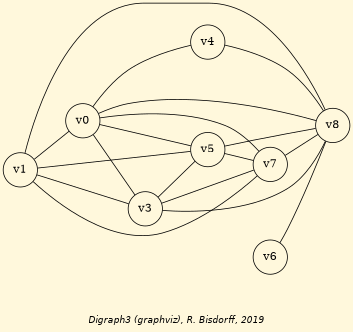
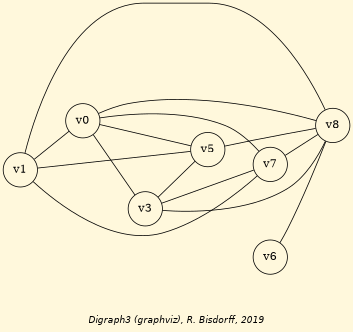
  strict graph {
    bgcolor=cornsilk
    fontname="Helvetica-Oblique"
    fontsize=12
    label="\nDigraph3 (graphviz), R. Bisdorff, 2019"
    rankdir=LR
    node [shape=circle]
    edge [arrowhead=none arrowtail=none color=black dir=both style="setlinewidth(1)"]
    n1 [label=v1]
    n2 [label=v0]
    n3 [label=v3]
    n4 [label=v5]
    n5 [label=v7]
    n6 [label=v8]
-   n7 [label=v4]
    n8 [label=v6]
    n1 -- n2
-   n1 -- n3
    n1 -- n4
    n1 -- n5
    n1 -- n6
    n2 -- n3
    n2 -- n4
    n2 -- n5
    n2 -- n6
-   n2 -- n7
    n3 -- n4
    n3 -- n5
    n3 -- n6
-   n4 -- n5
    n4 -- n6
    n5 -- n6
-   n7 -- n6
    n8 -- n6
  }
